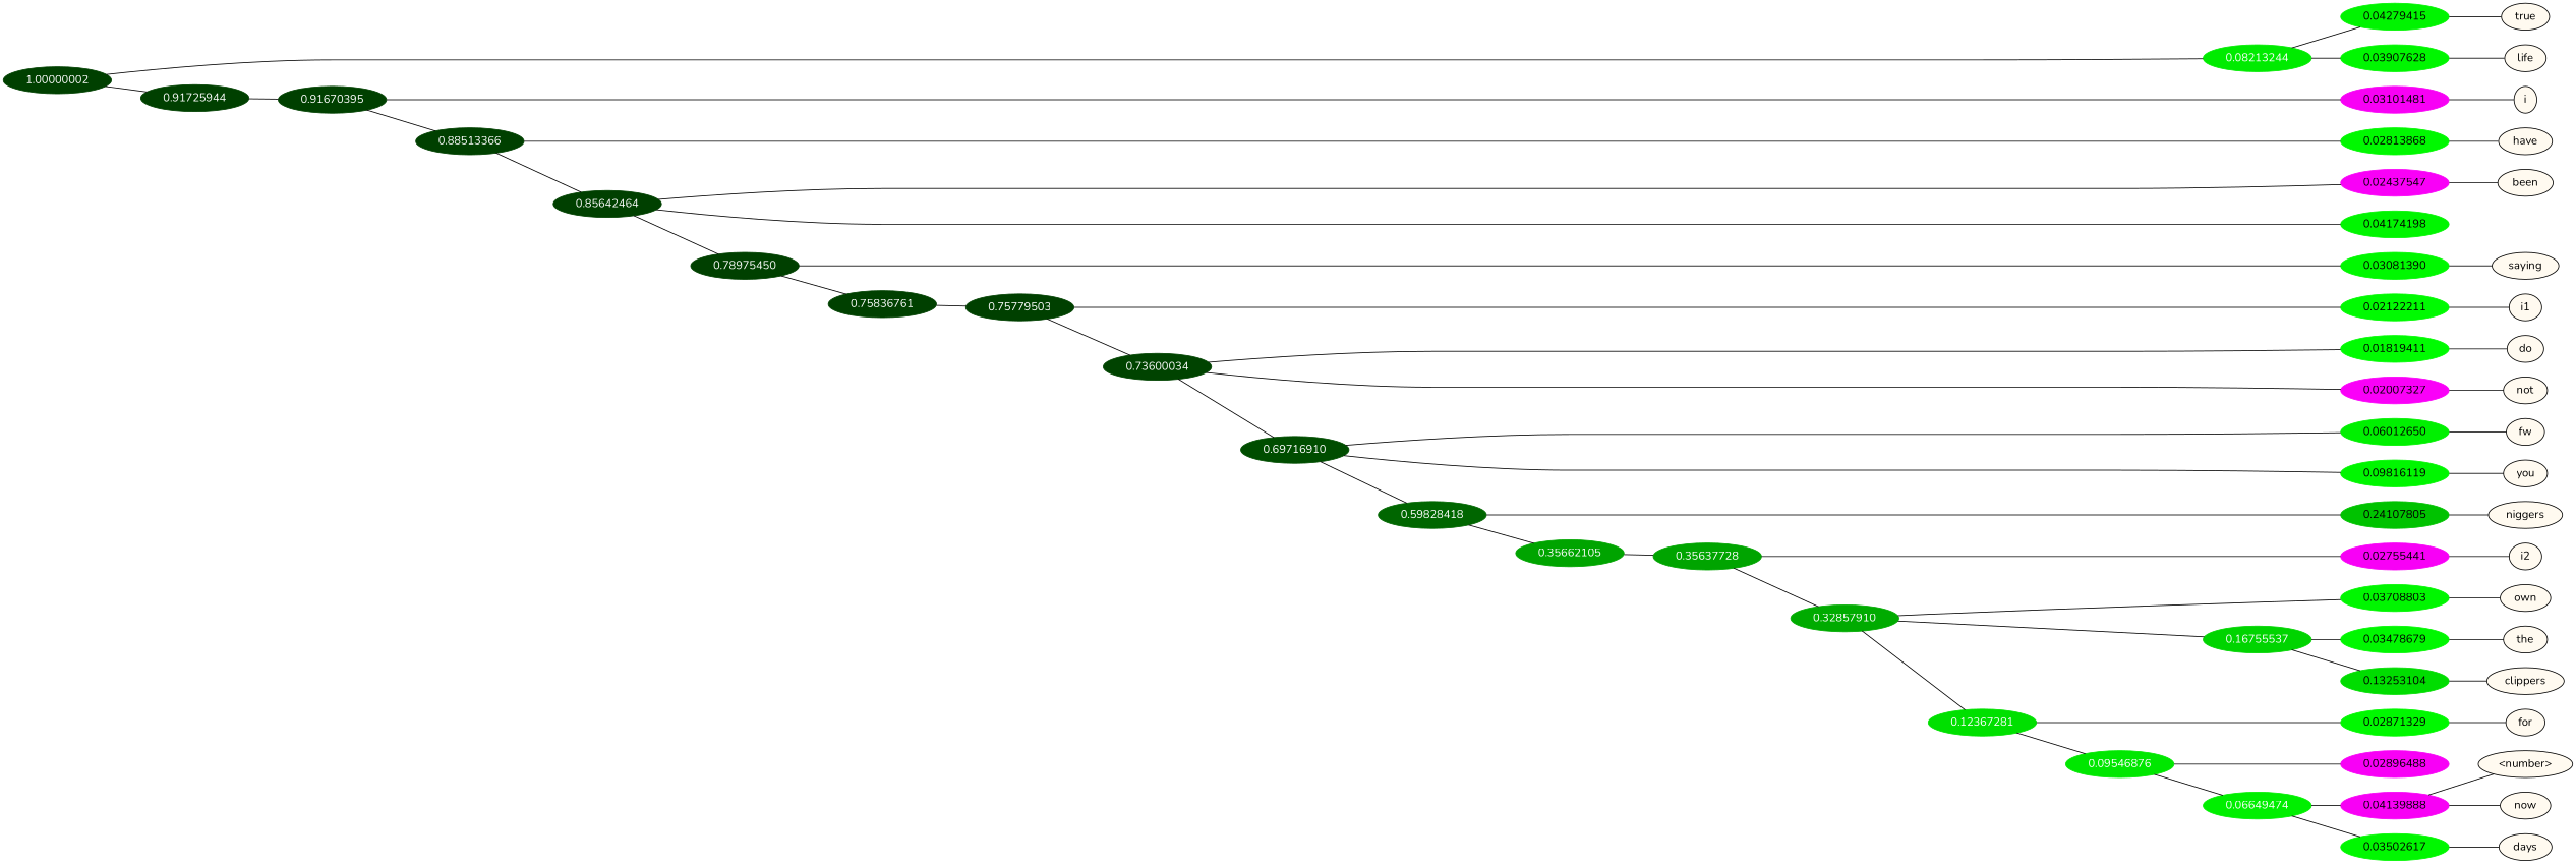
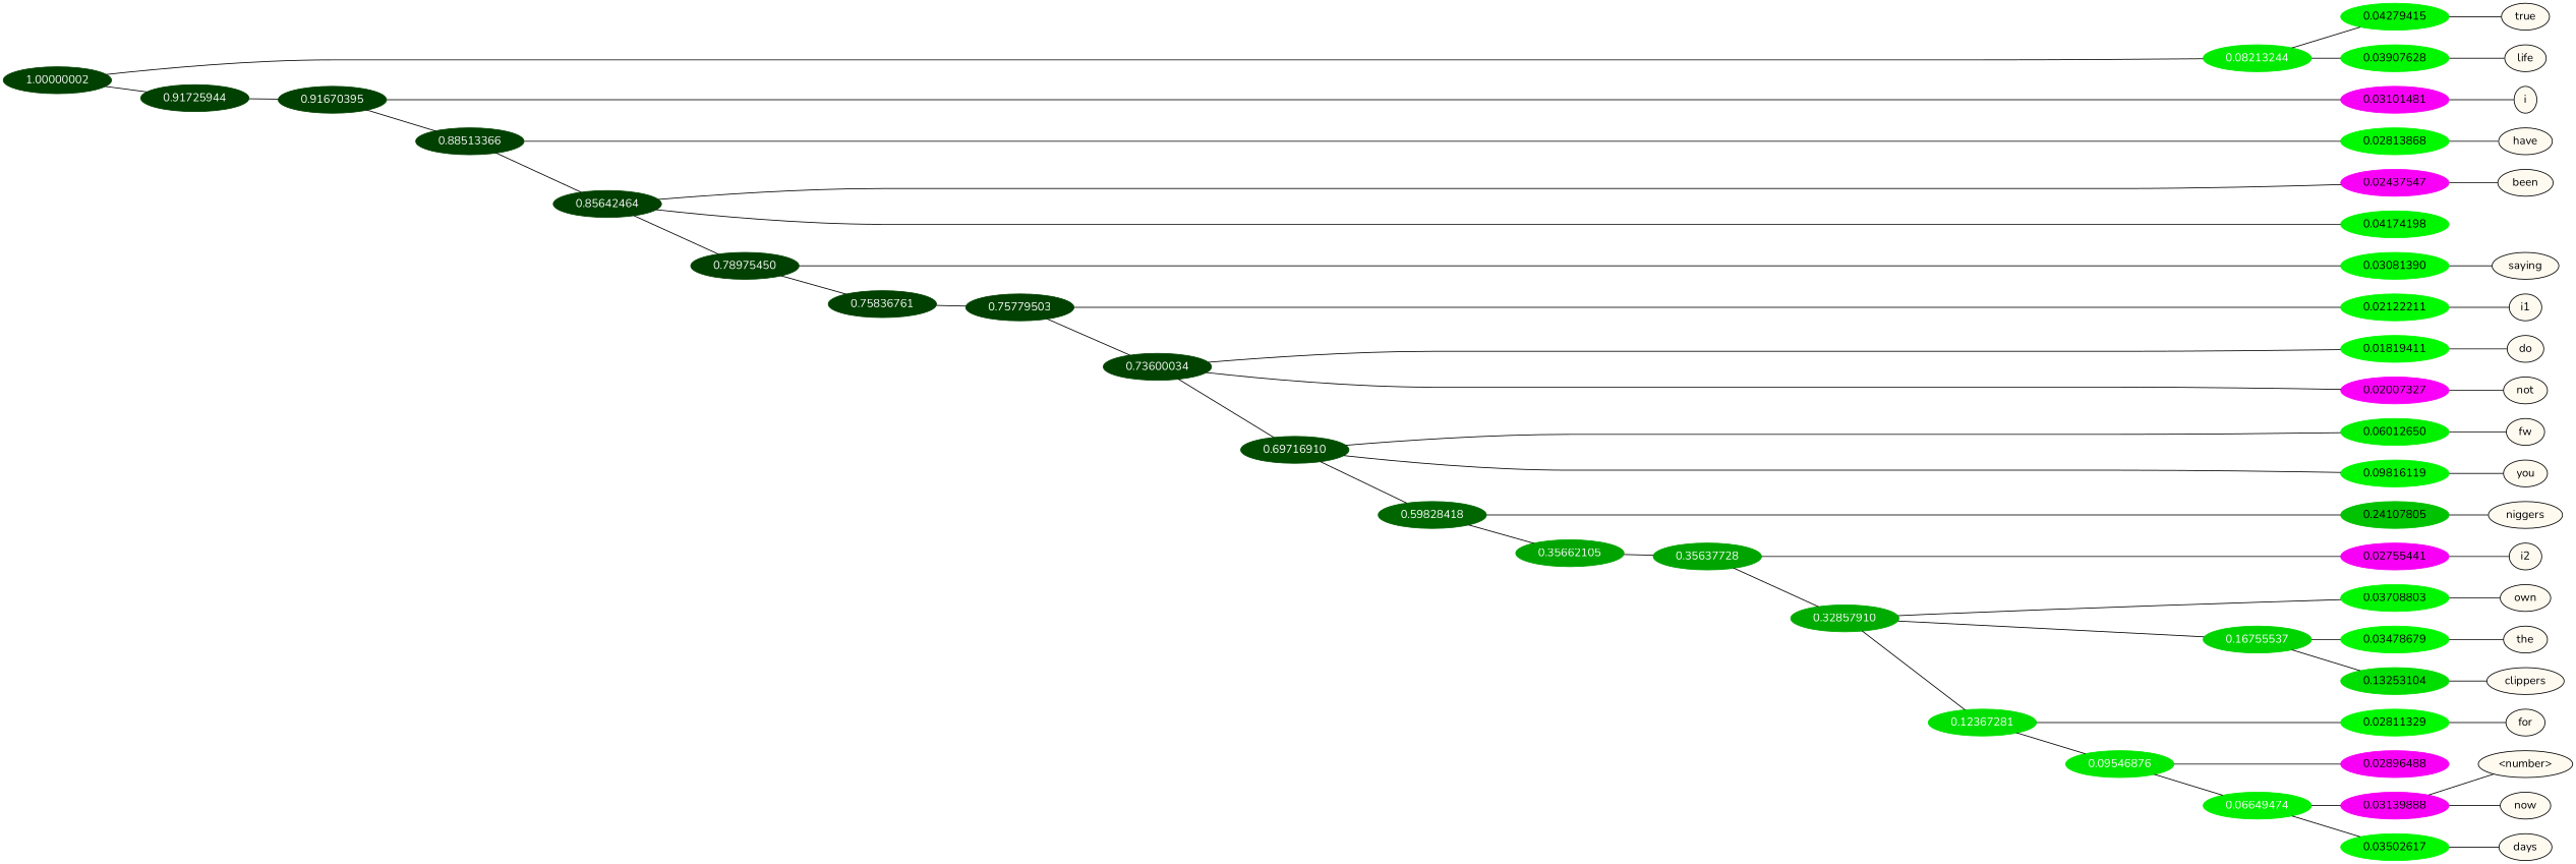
  graph {
    fontname=Nunito
    rankdir=LR
    node [color=black fontname=Nunito format=png nodesep=0.001 ordering=out overlap_scaling=0.01 ranksep=0.001 style=filled fontcolor=black]
    edge [fontname=Nunito]
    n1 [fillcolor=floralwhite height=0.15 label=true style="filled,solid" width=0.15 fontcolor=""]
    n2 [fillcolor=floralwhite height=0.15 label=life style="filled,solid" width=0.15 fontcolor=""]
    n3 [fillcolor=floralwhite height=0.15 label=i style="filled,solid" width=0.15 fontcolor=""]
    n4 [fillcolor=floralwhite height=0.15 label=have style="filled,solid" width=0.15 fontcolor=""]
    n5 [fillcolor=floralwhite height=0.15 label=been style="filled,solid" width=0.15 fontcolor=""]
    n6 [fillcolor=floralwhite height=0.15 label=saying style="filled,solid" width=0.15 fontcolor=""]
    n7 [fillcolor=floralwhite height=0.15 label=i1 style="filled,solid" width=0.15 fontcolor=""]
    n8 [fillcolor=floralwhite height=0.15 label=do style="filled,solid" width=0.15 fontcolor=""]
    n9 [fillcolor=floralwhite height=0.15 label=not style="filled,solid" width=0.15 fontcolor=""]
    n10 [fillcolor=floralwhite height=0.15 label=fw style="filled,solid" width=0.15 fontcolor=""]
    n11 [fillcolor=floralwhite height=0.15 label=you style="filled,solid" width=0.15 fontcolor=""]
    n12 [fillcolor=floralwhite height=0.15 label=niggers style="filled,solid" width=0.15 fontcolor=""]
    n13 [fillcolor=floralwhite height=0.15 label=i2 style="filled,solid" width=0.15 fontcolor=""]
    n14 [fillcolor=floralwhite height=0.15 label=own style="filled,solid" width=0.15 fontcolor=""]
    n15 [fillcolor=floralwhite height=0.15 label=the style="filled,solid" width=0.15 fontcolor=""]
    n16 [fillcolor=floralwhite height=0.15 label=clippers style="filled,solid" width=0.15 fontcolor=""]
    n17 [fillcolor=floralwhite height=0.15 label=for style="filled,solid" width=0.15 fontcolor=""]
    n18 [fillcolor=floralwhite height=0.15 label="\<number\>" style="filled,solid" width=0.15 fontcolor=""]
    n19 [fillcolor=floralwhite height=0.15 label=days style="filled,solid" width=0.15 fontcolor=""]
    n20 [fillcolor=floralwhite height=0.15 label=now style="filled,solid" width=0.15 fontcolor=""]
    n21 [color="0.334 1.000 0.957" height=0.15 label=0.04279415 width=0.15]
    n22 [color="0.334 1.000 0.961" height=0.15 label=0.03907628 width=0.15]
    n23 [color="0.835 1.000 0.969" height=0.15 label=0.03101481 width=0.15]
    n24 [color="0.334 1.000 0.972" height=0.15 label=0.02813868 width=0.15]
    n25 [color="0.835 1.000 0.976" height=0.15 label=0.02437547 width=0.15]
    n26 [color="0.334 1.000 0.958" height=0.15 label=0.04174198 width=0.15]
    n27 [color="0.334 1.000 0.969" height=0.15 label=0.03081390 width=0.15]
    n28 [color="0.334 1.000 0.979" height=0.15 label=0.02122211 width=0.15]
    n29 [color="0.334 1.000 0.982" height=0.15 label=0.01819411 width=0.15]
    n30 [color="0.835 1.000 0.980" height=0.15 label=0.02007327 width=0.15]
    n31 [color="0.334 1.000 0.940" height=0.15 label=0.06012650 width=0.15]
    n32 [color="0.334 1.000 0.962" height=0.15 label=0.09816119 width=0.15]
    n33 [color="0.334 1.000 0.759" height=0.15 label=0.24107805 width=0.15]
    n34 [color="0.835 1.000 0.972" height=0.15 label=0.02755441 width=0.15]
    n35 [color="0.334 1.000 0.963" height=0.15 label=0.03708803 width=0.15]
    n36 [color="0.334 1.000 0.965" height=0.15 label=0.03478679 width=0.15]
    n37 [color="0.334 1.000 0.867" height=0.15 label=0.13253104 width=0.15]
-   n38 [color="0.334 1.000 0.972" height=0.15 label=0.02871329 width=0.15]
-   n39 [color="0.835 1.000 0.969" height=0.15 label=0.04139888 width=0.15]
+   n38 [color="0.334 1.000 0.972" height=0.15 label=0.02811329 width=0.15]
+   n39 [color="0.835 1.000 0.969" height=0.15 label=0.03139888 width=0.15]
    n40 [color="0.334 1.000 0.965" height=0.15 label=0.03502617 width=0.15]
    n41 [color="0.835 1.000 0.971" height=0.15 label=0.02896488 width=0.15]
    n42 [color="0.334 1.000 0.250" fontcolor=grey99 height=0.15 label=1.00000002 width=0.15]
    n43 [color="0.334 1.000 0.918" fontcolor=grey99 height=0.15 label=0.08213244 width=0.15]
    n44 [color="0.334 1.000 0.250" fontcolor=grey99 height=0.15 label=0.91725944 width=0.15]
    n45 [color="0.334 1.000 0.250" fontcolor=grey99 height=0.15 label=0.91670395 width=0.15]
    n46 [color="0.334 1.000 0.250" fontcolor=grey99 height=0.15 label=0.88513366 width=0.15]
    n47 [color="0.334 1.000 0.250" fontcolor=grey99 height=0.15 label=0.85642464 width=0.15]
    n48 [color="0.334 1.000 0.250" fontcolor=grey99 height=0.15 label=0.78975450 width=0.15]
    n49 [color="0.334 1.000 0.250" fontcolor=grey99 height=0.15 label=0.75836761 width=0.15]
    n50 [color="0.334 1.000 0.250" fontcolor=grey99 height=0.15 label=0.75779503 width=0.15]
    n51 [color="0.334 1.000 0.264" fontcolor=grey99 height=0.15 label=0.73600034 width=0.15]
    n52 [color="0.334 1.000 0.303" fontcolor=grey99 height=0.15 label=0.69716910 width=0.15]
    n53 [color="0.334 1.000 0.402" fontcolor=grey99 height=0.15 label=0.59828418 width=0.15]
    n54 [color="0.334 1.000 0.643" fontcolor=grey99 height=0.15 label=0.35662105 width=0.15]
    n55 [color="0.334 1.000 0.644" fontcolor=grey99 height=0.15 label=0.35637728 width=0.15]
    n56 [color="0.334 1.000 0.671" fontcolor=grey99 height=0.15 label=0.32857910 width=0.15]
    n57 [color="0.334 1.000 0.832" fontcolor=grey99 height=0.15 label=0.16755537 width=0.15]
    n58 [color="0.334 1.000 0.876" fontcolor=grey99 height=0.15 label=0.12367281 width=0.15]
    n59 [color="0.334 1.000 0.905" fontcolor=grey99 height=0.15 label=0.09546876 width=0.15]
    n60 [color="0.334 1.000 0.934" fontcolor=grey99 height=0.15 label=0.06649474 width=0.15]
    subgraph sub_1 {
      rank=same
      n1
      n2
      n3
      n4
      n5
      n6
      n7
      n8
      n9
      n10
      n11
      n12
      n13
      n14
      n15
      n16
      n17
      n18
      n19
      n20
    }
    subgraph sub_2 {
      rank=same
      n21
      n22
      n23
      n24
      n25
      n26
      n27
      n28
      n29
      n30
      n31
      n32
      n33
      n34
      n35
      n36
      n37
      n38
      n39
      n40
      n41
    }
    n21 -- n1
    n22 -- n2
    n23 -- n3
    n24 -- n4
    n25 -- n5
    n27 -- n6
    n28 -- n7
    n29 -- n8
    n30 -- n9
    n31 -- n10
    n32 -- n11
    n33 -- n12
    n34 -- n13
    n35 -- n14
    n36 -- n15
    n37 -- n16
    n38 -- n17
    n39 -- n18
    n39 -- n20
    n40 -- n19
    n42 -- n43
    n42 -- n44
    n43 -- n21
    n43 -- n22
    n44 -- n45
    n45 -- n23
    n45 -- n46
    n46 -- n24
    n46 -- n47
    n47 -- n25
    n47 -- n26
    n47 -- n48
    n48 -- n27
    n48 -- n49
    n49 -- n50
    n50 -- n28
    n50 -- n51
    n51 -- n29
    n51 -- n30
    n51 -- n52
    n52 -- n31
    n52 -- n32
    n52 -- n53
    n53 -- n33
    n53 -- n54
    n54 -- n55
    n55 -- n34
    n55 -- n56
    n56 -- n35
    n56 -- n57
    n56 -- n58
    n57 -- n36
    n57 -- n37
    n58 -- n38
    n58 -- n59
    n59 -- n41
    n59 -- n60
    n60 -- n39
    n60 -- n40
  }
